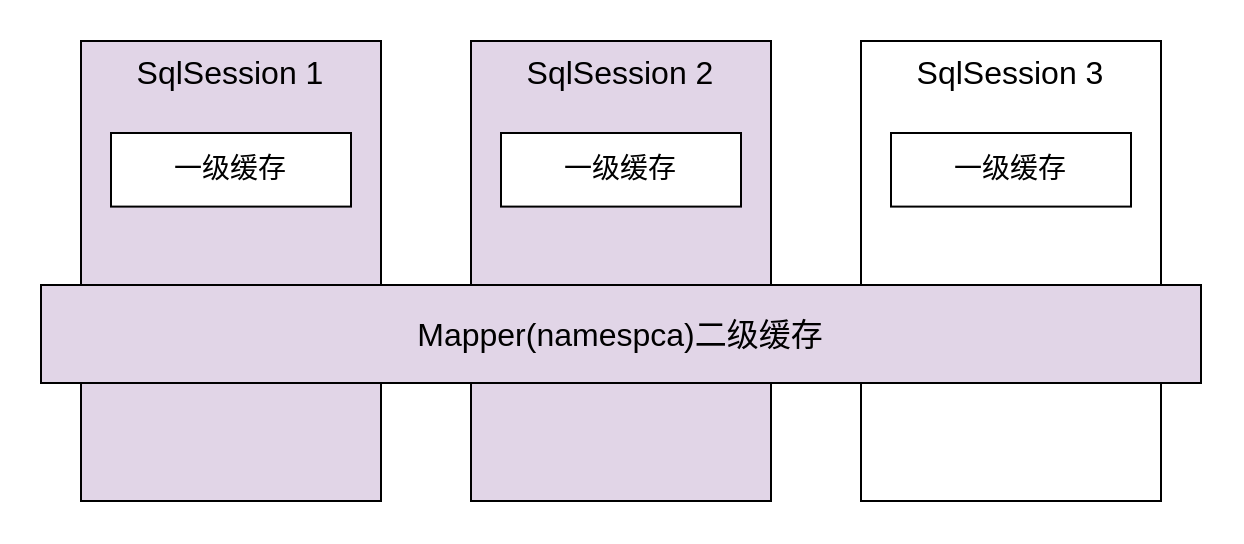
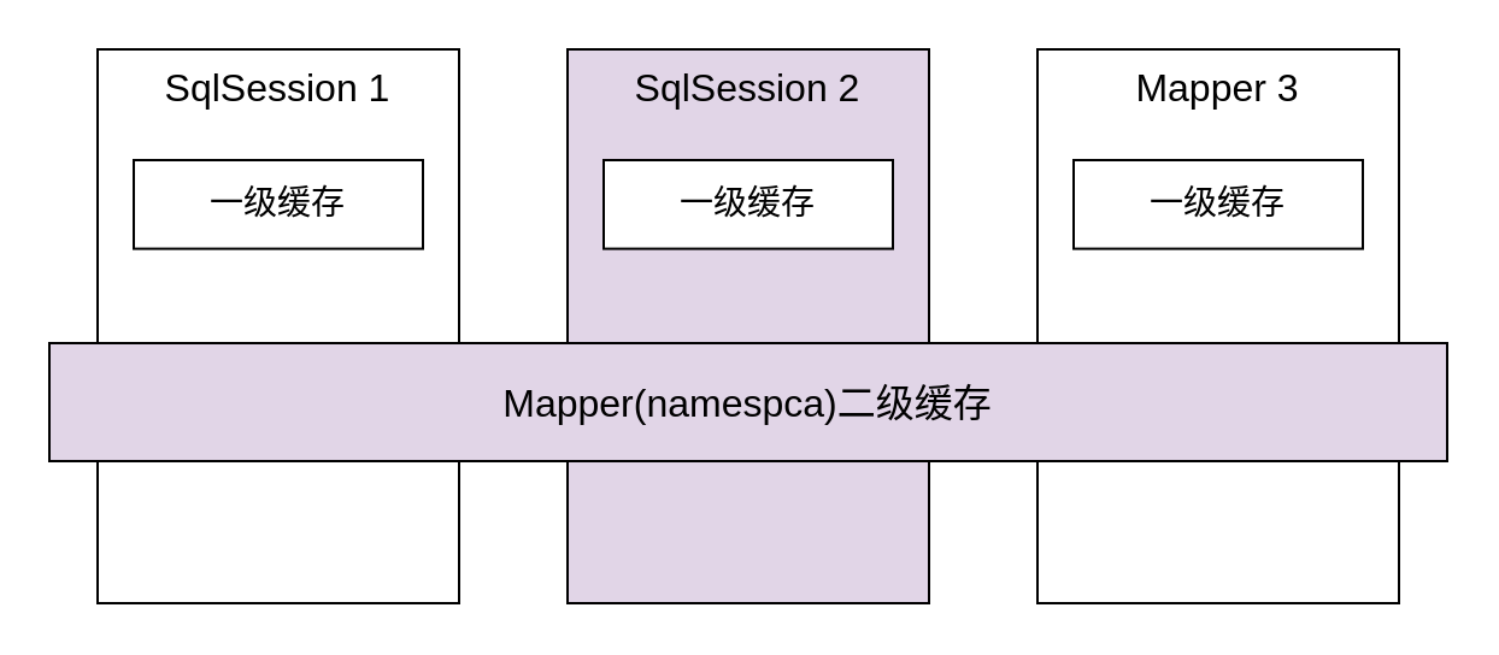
  <mxCell id="0" />
  <mxCell id="1" parent="0" />
  <mxCell id="2" value="" style="group" vertex="1" connectable="0" parent="1"><mxGeometry x="40" y="20" width="150" height="230" as="geometry" /></mxCell>
- <mxCell id="3" value="&lt;font style=&quot;font-size: 16px&quot;&gt;SqlSession 1&lt;/font&gt;" style="rounded=0;whiteSpace=wrap;html=1;shadow=0;sketch=0;glass=0;horizontal=1;align=center;verticalAlign=top;fillColor=#e1d5e7;" vertex="1" parent="2"><mxGeometry width="150" height="230" as="geometry" /></mxCell>
+ <mxCell id="3" value="&lt;font style=&quot;font-size: 16px&quot;&gt;SqlSession 1&lt;/font&gt;" style="rounded=0;whiteSpace=wrap;html=1;shadow=0;sketch=0;glass=0;horizontal=1;align=center;verticalAlign=top;" vertex="1" parent="2"><mxGeometry width="150" height="230" as="geometry" /></mxCell>
  <mxCell id="4" value="一级缓存" style="rounded=0;whiteSpace=wrap;html=1;shadow=0;glass=0;sketch=0;align=center;fontSize=14;" vertex="1" parent="2"><mxGeometry x="15" y="46" width="120" height="36.8" as="geometry" /></mxCell>
  <mxCell id="5" value="" style="group" vertex="1" connectable="0" parent="1"><mxGeometry x="235" y="20" width="150" height="230" as="geometry" /></mxCell>
  <mxCell id="6" value="&lt;font style=&quot;font-size: 16px&quot;&gt;SqlSession 2&lt;/font&gt;" style="rounded=0;whiteSpace=wrap;html=1;shadow=0;sketch=0;glass=0;horizontal=1;align=center;verticalAlign=top;fillColor=#e1d5e7;" vertex="1" parent="5"><mxGeometry width="150" height="230" as="geometry" /></mxCell>
  <mxCell id="7" value="一级缓存" style="rounded=0;whiteSpace=wrap;html=1;shadow=0;glass=0;sketch=0;align=center;fontSize=14;" vertex="1" parent="5"><mxGeometry x="15" y="46" width="120" height="36.8" as="geometry" /></mxCell>
  <mxCell id="8" value="" style="group" vertex="1" connectable="0" parent="1"><mxGeometry x="430" y="20" width="150" height="230" as="geometry" /></mxCell>
- <mxCell id="9" value="&lt;font style=&quot;font-size: 16px&quot;&gt;SqlSession 3&lt;/font&gt;" style="rounded=0;whiteSpace=wrap;html=1;shadow=0;sketch=0;glass=0;horizontal=1;align=center;verticalAlign=top;" vertex="1" parent="8"><mxGeometry width="150" height="230" as="geometry" /></mxCell>
+ <mxCell id="9" value="&lt;font style=&quot;font-size: 16px&quot;&gt;Mapper 3&lt;/font&gt;" style="rounded=0;whiteSpace=wrap;html=1;shadow=0;sketch=0;glass=0;horizontal=1;align=center;verticalAlign=top;" vertex="1" parent="8"><mxGeometry width="150" height="230" as="geometry" /></mxCell>
  <mxCell id="10" value="一级缓存" style="rounded=0;whiteSpace=wrap;html=1;shadow=0;glass=0;sketch=0;align=center;fontSize=14;" vertex="1" parent="8"><mxGeometry x="15" y="46" width="120" height="36.8" as="geometry" /></mxCell>
  <mxCell id="11" value="Mapper(namespca)二级缓存" style="rounded=0;whiteSpace=wrap;html=1;shadow=0;glass=0;sketch=0;fontSize=16;align=center;fillColor=#e1d5e7;" vertex="1" parent="1"><mxGeometry x="20" y="142" width="580" height="49" as="geometry" /></mxCell>
